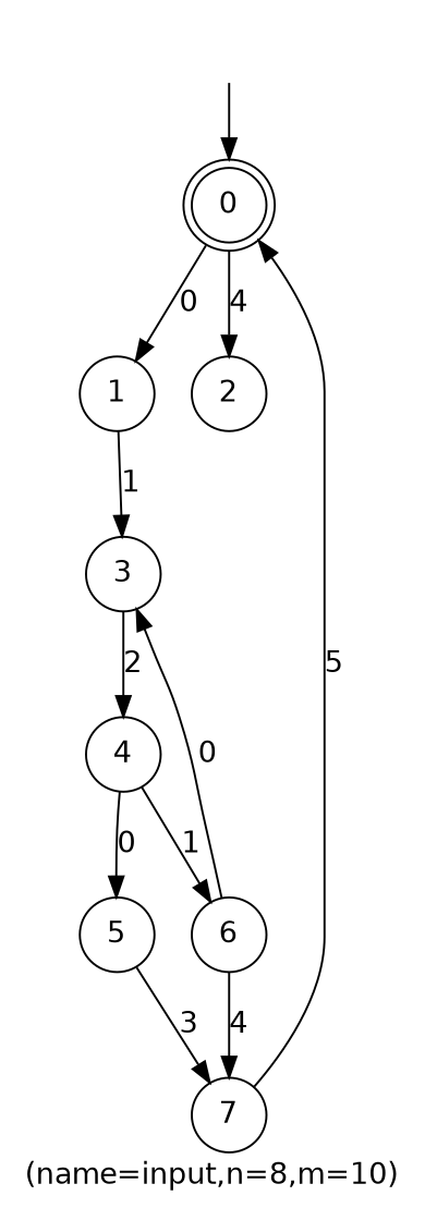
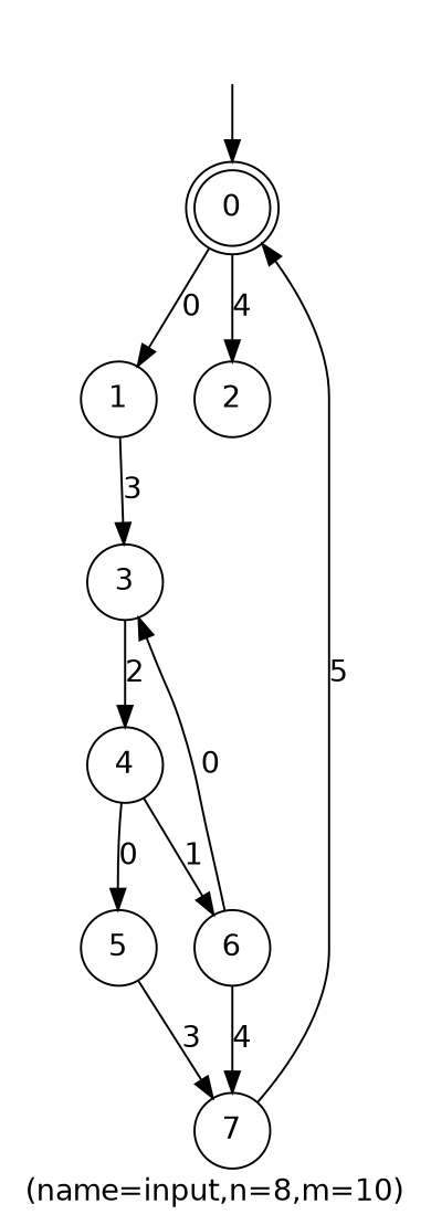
  digraph {
    fontname="DejaVu Sans"
    label="(name=input,n=8,m=10)"
    node [fontname="DejaVu Sans" shape=circle]
    edge [fontname="DejaVu Sans"]
    _nil [style=invis shape=""]
    0 [shape=doublecircle]
    1
    2
    3
    4
    5
    6
    7
    _nil -> 0
    0 -> 1 [label=0]
    0 -> 2 [label=4]
-   1 -> 3 [label=1]
+   1 -> 3 [label=3]
    3 -> 4 [label=2]
    4 -> 5 [label=0]
    4 -> 6 [label=1]
    5 -> 7 [label=3]
    6 -> 3 [label=0]
    6 -> 7 [label=4]
    7 -> 0 [label=5]
  }
